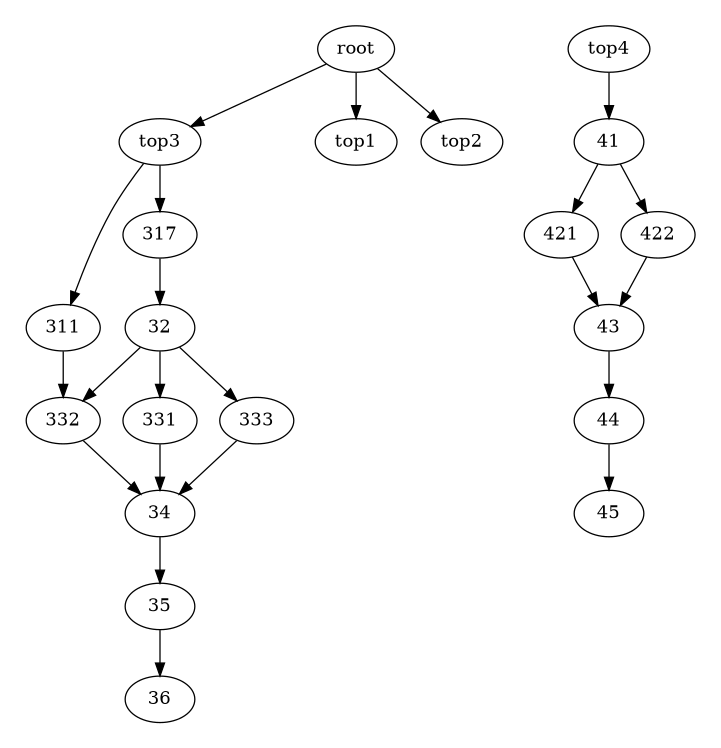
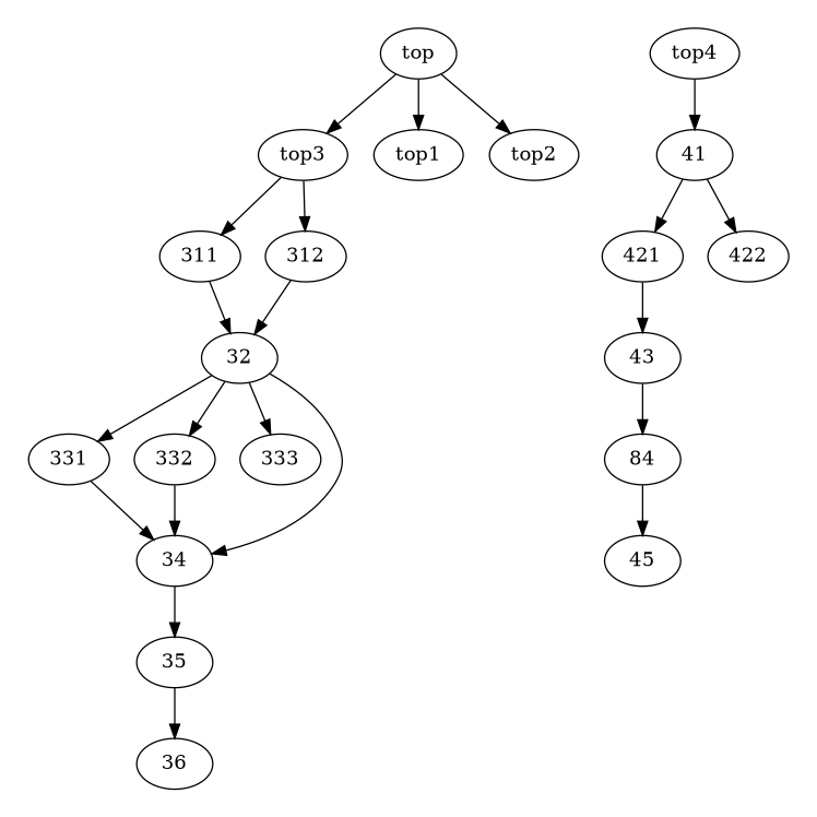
  digraph {
    node [style=n]
    top3
    311
-   312 [label=317]
+   312
    32
    331
    332
    333
    34
    35
    36
    top4
    41
    421
    422
    43
-   44
+   44 [label=84]
    45
-   root
+   root [label=top]
    top1
    top2
    subgraph cluster_1 {
      color=invis
      top3
      311
      312
      32
      331
      332
      333
      34
      35
      36
    }
    subgraph cluster_2 {
      color=invis
      top4
      41
      421
      422
      43
      44
      45
    }
    top3 -> 311
    top3 -> 312
-   311 -> 332
+   311 -> 32
    312 -> 32
    32 -> 331
    32 -> 332
    32 -> 333
    331 -> 34
    332 -> 34
-   333 -> 34
+   32 -> 34
    34 -> 35
    35 -> 36
    top4 -> 41
    41 -> 421
    41 -> 422
    421 -> 43
-   422 -> 43
    43 -> 44
    44 -> 45
    root -> top3
    root -> top1
    root -> top2
  }
